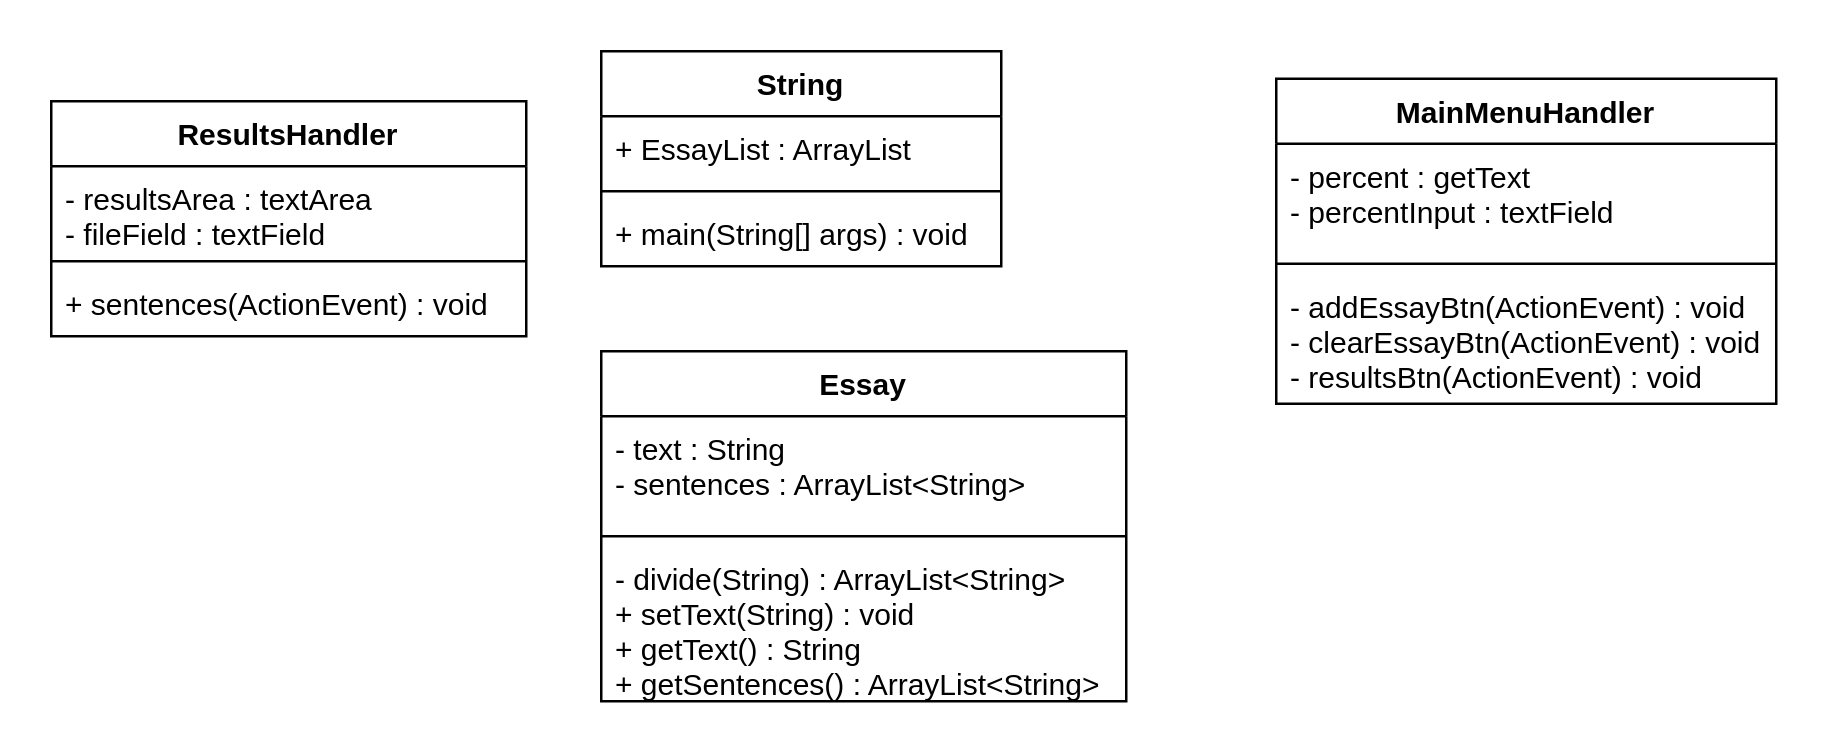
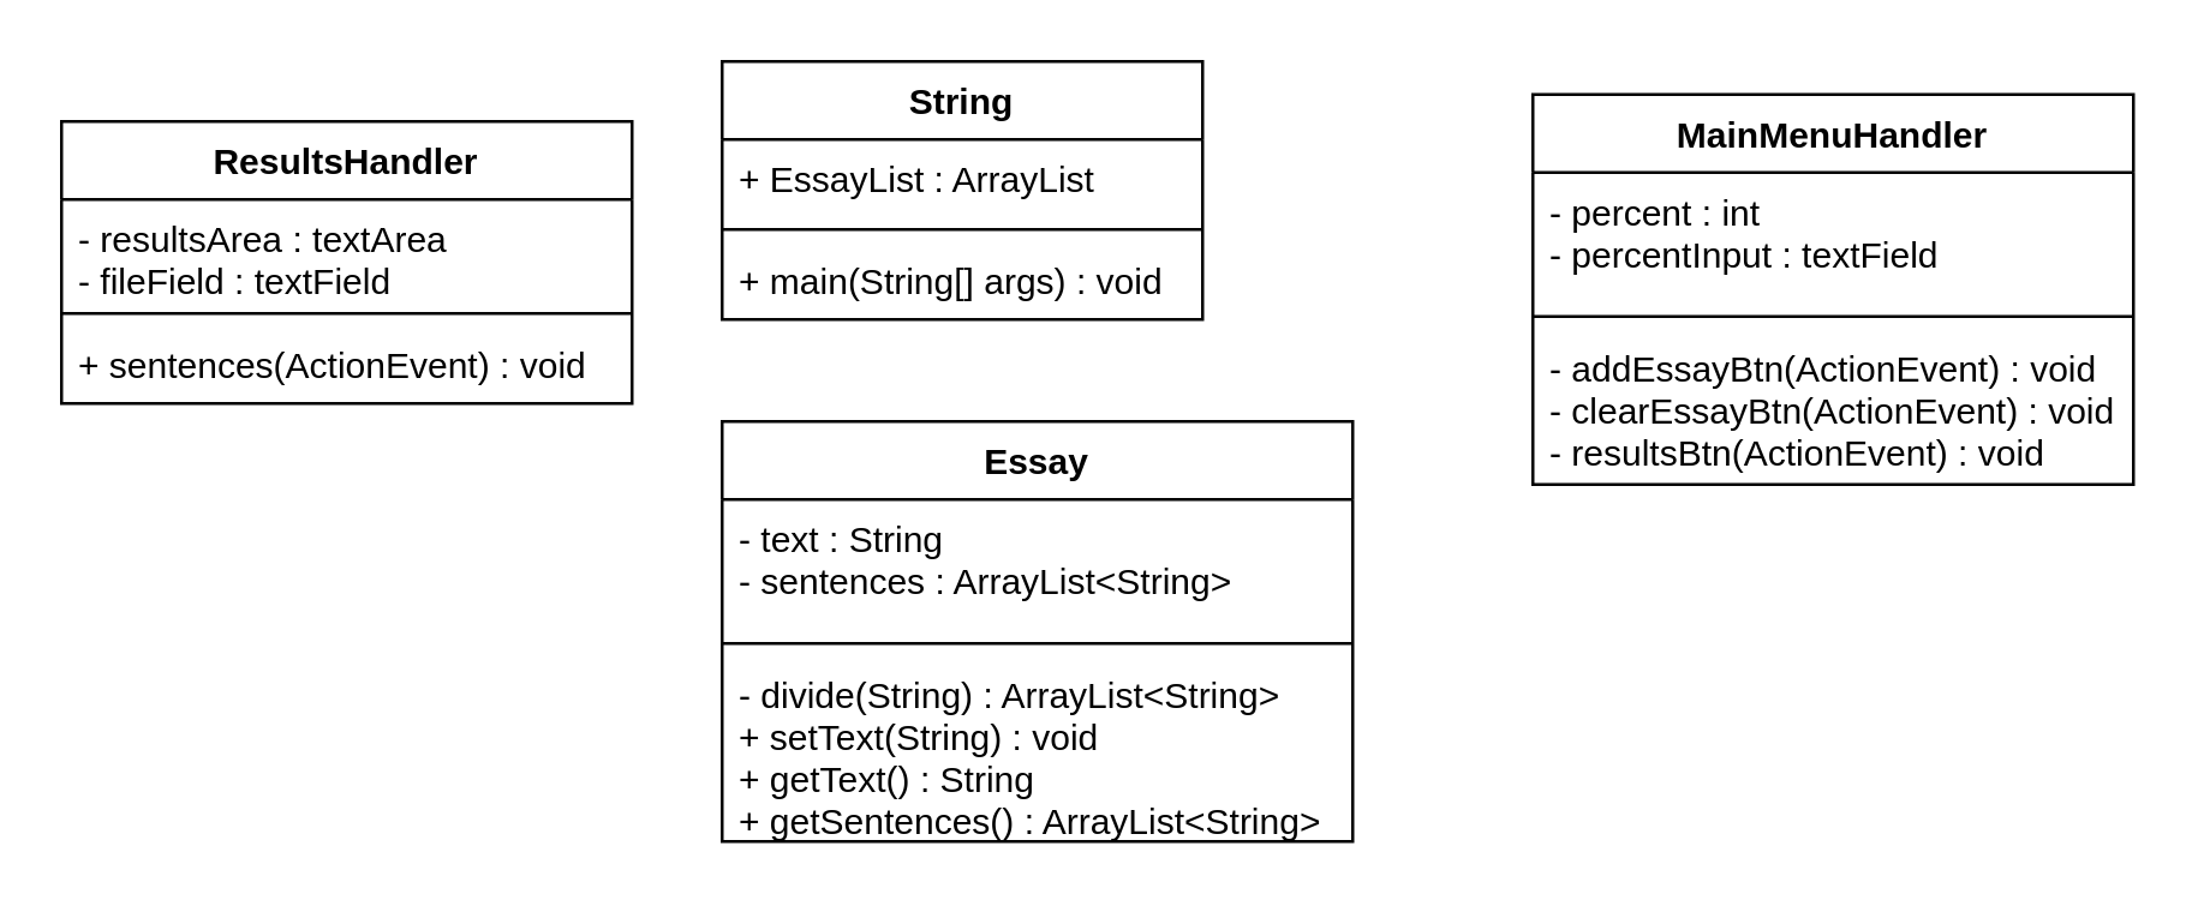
  <mxCell id="0" />
  <mxCell id="1" parent="0" />
  <mxCell id="2" value="String" style="swimlane;fontStyle=1;align=center;verticalAlign=top;childLayout=stackLayout;horizontal=1;startSize=26;horizontalStack=0;resizeParent=1;resizeParentMax=0;resizeLast=0;collapsible=1;marginBottom=0;" vertex="1" parent="1"><mxGeometry x="240" y="20" width="160" height="86" as="geometry" /></mxCell>
  <mxCell id="3" value="+ EssayList : ArrayList" style="text;strokeColor=none;fillColor=none;align=left;verticalAlign=top;spacingLeft=4;spacingRight=4;overflow=hidden;rotatable=0;points=[[0,0.5],[1,0.5]];portConstraint=eastwest;" vertex="1" parent="2"><mxGeometry y="26" width="160" height="26" as="geometry" /></mxCell>
  <mxCell id="4" value="" style="line;strokeWidth=1;fillColor=none;align=left;verticalAlign=middle;spacingTop=-1;spacingLeft=3;spacingRight=3;rotatable=0;labelPosition=right;points=[];portConstraint=eastwest;strokeColor=inherit;" vertex="1" parent="2"><mxGeometry y="52" width="160" height="8" as="geometry" /></mxCell>
  <mxCell id="5" value="+ main(String[] args) : void" style="text;strokeColor=none;fillColor=none;align=left;verticalAlign=top;spacingLeft=4;spacingRight=4;overflow=hidden;rotatable=0;points=[[0,0.5],[1,0.5]];portConstraint=eastwest;" vertex="1" parent="2"><mxGeometry y="60" width="160" height="26" as="geometry" /></mxCell>
  <mxCell id="6" value="Essay" style="swimlane;fontStyle=1;align=center;verticalAlign=top;childLayout=stackLayout;horizontal=1;startSize=26;horizontalStack=0;resizeParent=1;resizeParentMax=0;resizeLast=0;collapsible=1;marginBottom=0;" vertex="1" parent="1"><mxGeometry x="240" y="140" width="210" height="140" as="geometry" /></mxCell>
  <mxCell id="7" value="- text : String&#10;- sentences : ArrayList&lt;String&gt;" style="text;strokeColor=none;fillColor=none;align=left;verticalAlign=top;spacingLeft=4;spacingRight=4;overflow=hidden;rotatable=0;points=[[0,0.5],[1,0.5]];portConstraint=eastwest;" vertex="1" parent="6"><mxGeometry y="26" width="210" height="44" as="geometry" /></mxCell>
  <mxCell id="8" value="" style="line;strokeWidth=1;fillColor=none;align=left;verticalAlign=middle;spacingTop=-1;spacingLeft=3;spacingRight=3;rotatable=0;labelPosition=right;points=[];portConstraint=eastwest;strokeColor=inherit;" vertex="1" parent="6"><mxGeometry y="70" width="210" height="8" as="geometry" /></mxCell>
  <mxCell id="9" value="- divide(String) : ArrayList&lt;String&gt;&#10;+ setText(String) : void&#10;+ getText() : String&#10;+ getSentences() : ArrayList&lt;String&gt;" style="text;strokeColor=none;fillColor=none;align=left;verticalAlign=top;spacingLeft=4;spacingRight=4;overflow=hidden;rotatable=0;points=[[0,0.5],[1,0.5]];portConstraint=eastwest;" vertex="1" parent="6"><mxGeometry y="78" width="210" height="62" as="geometry" /></mxCell>
  <mxCell id="10" value="MainMenuHandler" style="swimlane;fontStyle=1;align=center;verticalAlign=top;childLayout=stackLayout;horizontal=1;startSize=26;horizontalStack=0;resizeParent=1;resizeParentMax=0;resizeLast=0;collapsible=1;marginBottom=0;" vertex="1" parent="1"><mxGeometry x="510" y="31" width="200" height="130" as="geometry" /></mxCell>
- <mxCell id="11" value="- percent : getText&#10;- percentInput : textField" style="text;strokeColor=none;fillColor=none;align=left;verticalAlign=top;spacingLeft=4;spacingRight=4;overflow=hidden;rotatable=0;points=[[0,0.5],[1,0.5]];portConstraint=eastwest;" vertex="1" parent="10"><mxGeometry y="26" width="200" height="44" as="geometry" /></mxCell>
+ <mxCell id="11" value="- percent : int&#10;- percentInput : textField" style="text;strokeColor=none;fillColor=none;align=left;verticalAlign=top;spacingLeft=4;spacingRight=4;overflow=hidden;rotatable=0;points=[[0,0.5],[1,0.5]];portConstraint=eastwest;" vertex="1" parent="10"><mxGeometry y="26" width="200" height="44" as="geometry" /></mxCell>
  <mxCell id="12" value="" style="line;strokeWidth=1;fillColor=none;align=left;verticalAlign=middle;spacingTop=-1;spacingLeft=3;spacingRight=3;rotatable=0;labelPosition=right;points=[];portConstraint=eastwest;strokeColor=inherit;" vertex="1" parent="10"><mxGeometry y="70" width="200" height="8" as="geometry" /></mxCell>
  <mxCell id="13" value="- addEssayBtn(ActionEvent) : void&#10;- clearEssayBtn(ActionEvent) : void&#10;- resultsBtn(ActionEvent) : void" style="text;strokeColor=none;fillColor=none;align=left;verticalAlign=top;spacingLeft=4;spacingRight=4;overflow=hidden;rotatable=0;points=[[0,0.5],[1,0.5]];portConstraint=eastwest;" vertex="1" parent="10"><mxGeometry y="78" width="200" height="52" as="geometry" /></mxCell>
  <mxCell id="14" value="ResultsHandler" style="swimlane;fontStyle=1;align=center;verticalAlign=top;childLayout=stackLayout;horizontal=1;startSize=26;horizontalStack=0;resizeParent=1;resizeParentMax=0;resizeLast=0;collapsible=1;marginBottom=0;" vertex="1" parent="1"><mxGeometry x="20" y="40" width="190" height="94" as="geometry" /></mxCell>
  <mxCell id="15" value="- resultsArea : textArea&#10;- fileField : textField" style="text;strokeColor=none;fillColor=none;align=left;verticalAlign=top;spacingLeft=4;spacingRight=4;overflow=hidden;rotatable=0;points=[[0,0.5],[1,0.5]];portConstraint=eastwest;" vertex="1" parent="14"><mxGeometry y="26" width="190" height="34" as="geometry" /></mxCell>
  <mxCell id="16" value="" style="line;strokeWidth=1;fillColor=none;align=left;verticalAlign=middle;spacingTop=-1;spacingLeft=3;spacingRight=3;rotatable=0;labelPosition=right;points=[];portConstraint=eastwest;strokeColor=inherit;" vertex="1" parent="14"><mxGeometry y="60" width="190" height="8" as="geometry" /></mxCell>
  <mxCell id="17" value="+ sentences(ActionEvent) : void" style="text;strokeColor=none;fillColor=none;align=left;verticalAlign=top;spacingLeft=4;spacingRight=4;overflow=hidden;rotatable=0;points=[[0,0.5],[1,0.5]];portConstraint=eastwest;" vertex="1" parent="14"><mxGeometry y="68" width="190" height="26" as="geometry" /></mxCell>
